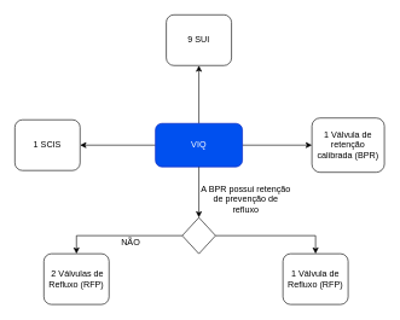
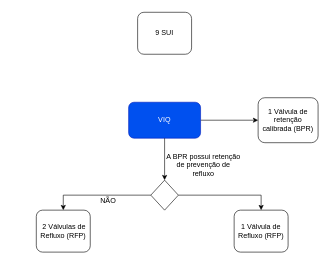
  <mxCell id="0" />
  <mxCell id="1" parent="0" />
  <mxCell id="2" style="edgeStyle=orthogonalEdgeStyle;rounded=0;orthogonalLoop=1;jettySize=auto;html=1;exitX=1;exitY=0.5;exitDx=0;exitDy=0;entryX=0;entryY=0.5;entryDx=0;entryDy=0;fontSize=12;" edge="1" parent="1" source="5" target="13"><mxGeometry relative="1" as="geometry" /></mxCell>
- <mxCell id="3" style="edgeStyle=orthogonalEdgeStyle;rounded=0;orthogonalLoop=1;jettySize=auto;html=1;exitX=0.5;exitY=0;exitDx=0;exitDy=0;entryX=0.5;entryY=1;entryDx=0;entryDy=0;fontSize=12;" edge="1" parent="1" source="5" target="15"><mxGeometry relative="1" as="geometry" /></mxCell>
- <mxCell id="4" style="edgeStyle=orthogonalEdgeStyle;rounded=0;orthogonalLoop=1;jettySize=auto;html=1;exitX=0;exitY=0.5;exitDx=0;exitDy=0;entryX=1;entryY=0.5;entryDx=0;entryDy=0;fontSize=12;" edge="1" parent="1" source="5" target="16"><mxGeometry relative="1" as="geometry" /></mxCell>
  <mxCell id="5" value="VIQ" style="rounded=1;whiteSpace=wrap;html=1;fillColor=#0050ef;fontColor=#ffffff;strokeColor=#001DBC;" vertex="1" parent="1"><mxGeometry x="214" y="170" width="120" height="60" as="geometry" /></mxCell>
  <mxCell id="6" value="" style="edgeStyle=orthogonalEdgeStyle;rounded=0;orthogonalLoop=1;jettySize=auto;html=1;fontSize=12;exitX=0.5;exitY=1;exitDx=0;exitDy=0;" edge="1" parent="1" source="5" target="12"><mxGeometry relative="1" as="geometry"><mxPoint x="274" y="240" as="sourcePoint" /></mxGeometry></mxCell>
  <mxCell id="7" value="&amp;nbsp;2 Válvulas de Refluxo (RFP)" style="rounded=1;whiteSpace=wrap;html=1;" vertex="1" parent="1"><mxGeometry x="60" y="350" width="90" height="70" as="geometry" /></mxCell>
  <mxCell id="8" value="1 Válvula de Refluxo (RFP)" style="rounded=1;whiteSpace=wrap;html=1;" vertex="1" parent="1"><mxGeometry x="390" y="350" width="90" height="70" as="geometry" /></mxCell>
  <mxCell id="9" value="A BPR possui retenção de prevenção de refluxo" style="text;html=1;strokeColor=none;fillColor=none;align=center;verticalAlign=middle;whiteSpace=wrap;rounded=0;fontSize=12;" vertex="1" parent="1"><mxGeometry x="274" y="250" width="130" height="50" as="geometry" /></mxCell>
  <mxCell id="10" style="edgeStyle=orthogonalEdgeStyle;rounded=0;orthogonalLoop=1;jettySize=auto;html=1;entryX=0.5;entryY=0;entryDx=0;entryDy=0;fontSize=12;" edge="1" parent="1" source="12" target="7"><mxGeometry relative="1" as="geometry" /></mxCell>
  <mxCell id="11" style="edgeStyle=orthogonalEdgeStyle;rounded=0;orthogonalLoop=1;jettySize=auto;html=1;exitX=1;exitY=0.5;exitDx=0;exitDy=0;entryX=0.5;entryY=0;entryDx=0;entryDy=0;fontSize=12;" edge="1" parent="1" source="12" target="8"><mxGeometry relative="1" as="geometry" /></mxCell>
  <mxCell id="12" value="" style="rhombus;whiteSpace=wrap;html=1;" vertex="1" parent="1"><mxGeometry x="251" y="300" width="46" height="50" as="geometry" /></mxCell>
  <mxCell id="13" value="1 Válvula de retenção calibrada (BPR)" style="rounded=1;whiteSpace=wrap;html=1;" vertex="1" parent="1"><mxGeometry x="430" y="162.5" width="100" height="75" as="geometry" /></mxCell>
  <mxCell id="14" value="NÃO" style="text;html=1;strokeColor=none;fillColor=none;align=center;verticalAlign=middle;whiteSpace=wrap;rounded=0;fontSize=12;" vertex="1" parent="1"><mxGeometry x="150" y="320" width="60" height="30" as="geometry" /></mxCell>
  <mxCell id="15" value="9 SUI" style="rounded=1;whiteSpace=wrap;html=1;" vertex="1" parent="1"><mxGeometry x="229" y="20" width="90" height="70" as="geometry" /></mxCell>
- <mxCell id="16" value="1 SCIS" style="rounded=1;whiteSpace=wrap;html=1;" vertex="1" parent="1"><mxGeometry x="20" y="165" width="90" height="70" as="geometry" /></mxCell>
